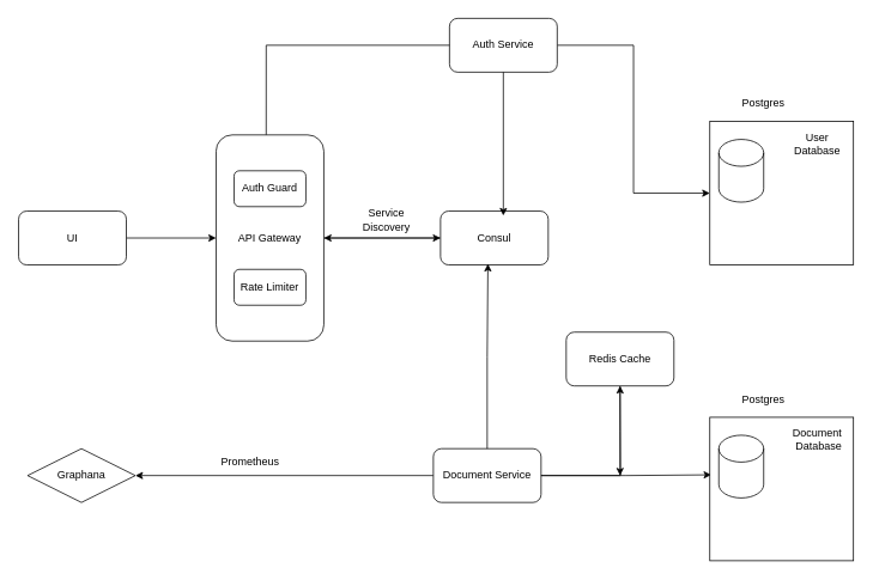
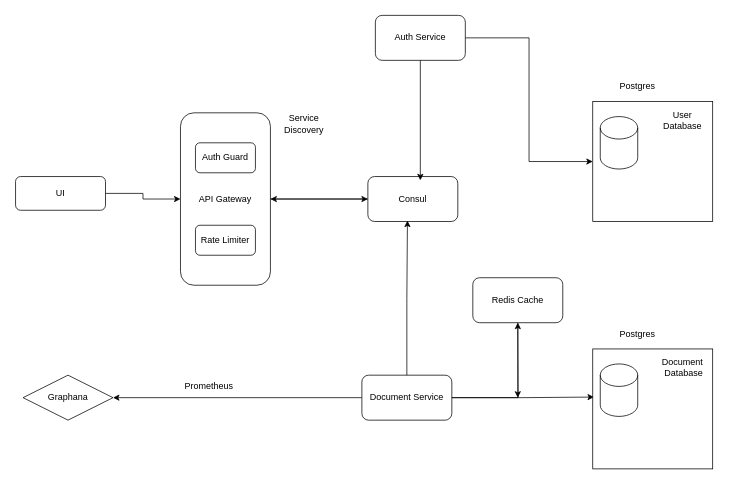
  <mxCell id="0" />
  <mxCell id="1" parent="0" />
  <mxCell id="2" style="edgeStyle=orthogonalEdgeStyle;rounded=0;orthogonalLoop=1;jettySize=auto;html=1;" parent="1" source="3" target="28" edge="1"><mxGeometry relative="1" as="geometry" /></mxCell>
- <mxCell id="3" value="UI" style="rounded=1;whiteSpace=wrap;html=1;" parent="1" vertex="1"><mxGeometry y="235" width="120" height="60" as="geometry" x="20" /></mxCell>
+ <mxCell id="3" value="UI" style="rounded=1;whiteSpace=wrap;html=1;" parent="1" vertex="1"><mxGeometry x="20" y="235" width="120" height="45" as="geometry" /></mxCell>
  <mxCell id="4" style="edgeStyle=orthogonalEdgeStyle;rounded=0;orthogonalLoop=1;jettySize=auto;html=1;entryX=0;entryY=0.5;entryDx=0;entryDy=0;" parent="1" source="28" target="6" edge="1"><mxGeometry relative="1" as="geometry"><mxPoint x="300" y="490" as="targetPoint" /></mxGeometry></mxCell>
  <mxCell id="5" style="edgeStyle=orthogonalEdgeStyle;rounded=0;orthogonalLoop=1;jettySize=auto;html=1;entryX=1;entryY=0.5;entryDx=0;entryDy=0;" parent="1" source="6" target="28" edge="1"><mxGeometry relative="1" as="geometry"><mxPoint x="300" y="390" as="targetPoint" /></mxGeometry></mxCell>
  <mxCell id="6" value="Consul" style="rounded=1;whiteSpace=wrap;html=1;" parent="1" vertex="1"><mxGeometry x="490" y="235" width="120" height="60" as="geometry" /></mxCell>
- <mxCell id="7" value="Service Discovery" style="text;html=1;align=center;verticalAlign=middle;whiteSpace=wrap;rounded=0;" parent="1" vertex="1"><mxGeometry x="400" y="230" width="60" height="30" as="geometry" /></mxCell>
+ <mxCell id="7" value="Service Discovery" style="text;html=1;align=center;verticalAlign=middle;whiteSpace=wrap;rounded=0;" parent="1" vertex="1"><mxGeometry x="375" y="150" width="60" height="30" as="geometry" /></mxCell>
  <mxCell id="8" style="edgeStyle=orthogonalEdgeStyle;rounded=0;orthogonalLoop=1;jettySize=auto;html=1;entryX=0;entryY=0.5;entryDx=0;entryDy=0;" parent="1" source="9" target="23" edge="1"><mxGeometry relative="1" as="geometry" /></mxCell>
  <mxCell id="9" value="Auth Service" style="rounded=1;whiteSpace=wrap;html=1;" parent="1" vertex="1"><mxGeometry x="500" y="20" width="120" height="60" as="geometry" /></mxCell>
  <mxCell id="10" value="" style="edgeStyle=orthogonalEdgeStyle;rounded=0;orthogonalLoop=1;jettySize=auto;html=1;" parent="1" source="12" target="17" edge="1"><mxGeometry relative="1" as="geometry" /></mxCell>
  <mxCell id="11" style="edgeStyle=orthogonalEdgeStyle;rounded=0;orthogonalLoop=1;jettySize=auto;html=1;" parent="1" source="12" edge="1"><mxGeometry relative="1" as="geometry"><mxPoint x="690" y="430" as="targetPoint" /></mxGeometry></mxCell>
  <mxCell id="12" value="Document Service" style="rounded=1;whiteSpace=wrap;html=1;" parent="1" vertex="1"><mxGeometry x="482" y="500" width="120" height="60" as="geometry" /></mxCell>
  <mxCell id="13" style="edgeStyle=orthogonalEdgeStyle;rounded=0;orthogonalLoop=1;jettySize=auto;html=1;entryX=0.01;entryY=0.62;entryDx=0;entryDy=0;entryPerimeter=0;" parent="1" source="12" edge="1"><mxGeometry relative="1" as="geometry"><mxPoint x="791.6" y="529.2" as="targetPoint" /></mxGeometry></mxCell>
- <mxCell id="14" style="edgeStyle=orthogonalEdgeStyle;rounded=0;orthogonalLoop=1;jettySize=auto;html=1;entryX=0.447;entryY=0.027;entryDx=0;entryDy=0;entryPerimeter=0;" parent="1" source="9" target="30" edge="1"><mxGeometry relative="1" as="geometry" /></mxCell>
  <mxCell id="15" style="edgeStyle=orthogonalEdgeStyle;rounded=0;orthogonalLoop=1;jettySize=auto;html=1;entryX=0.44;entryY=0.98;entryDx=0;entryDy=0;entryPerimeter=0;" parent="1" source="12" target="6" edge="1"><mxGeometry relative="1" as="geometry" /></mxCell>
  <mxCell id="16" style="edgeStyle=orthogonalEdgeStyle;rounded=0;orthogonalLoop=1;jettySize=auto;html=1;entryX=0.583;entryY=0.083;entryDx=0;entryDy=0;entryPerimeter=0;" parent="1" source="9" target="6" edge="1"><mxGeometry relative="1" as="geometry" /></mxCell>
  <mxCell id="17" value="Graphana" style="rhombus;whiteSpace=wrap;html=1;" parent="1" vertex="1"><mxGeometry x="30" y="500" width="120" height="60" as="geometry" /></mxCell>
  <mxCell id="18" value="Prometheus&amp;nbsp;" style="text;html=1;align=center;verticalAlign=middle;whiteSpace=wrap;rounded=0;" parent="1" vertex="1"><mxGeometry x="250" y="500" width="60" height="30" as="geometry" /></mxCell>
  <mxCell id="19" style="edgeStyle=orthogonalEdgeStyle;rounded=0;orthogonalLoop=1;jettySize=auto;html=1;" parent="1" source="20" edge="1"><mxGeometry relative="1" as="geometry"><mxPoint x="690" y="530" as="targetPoint" /></mxGeometry></mxCell>
  <mxCell id="20" value="Redis Cache" style="rounded=1;whiteSpace=wrap;html=1;" parent="1" vertex="1"><mxGeometry x="630" y="370" width="120" height="60" as="geometry" /></mxCell>
  <mxCell id="21" value="" style="group" parent="1" vertex="1" connectable="0"><mxGeometry x="790" width="160" height="195" as="geometry" y="100" /></mxCell>
  <mxCell id="22" value="" style="group" parent="21" vertex="1" connectable="0"><mxGeometry y="35" width="160" height="160" as="geometry" /></mxCell>
  <mxCell id="23" value="" style="whiteSpace=wrap;html=1;aspect=fixed;" parent="22" vertex="1"><mxGeometry width="160" height="160" as="geometry" /></mxCell>
  <mxCell id="24" value="" style="shape=cylinder3;whiteSpace=wrap;html=1;boundedLbl=1;backgroundOutline=1;size=15;" parent="22" vertex="1"><mxGeometry x="10" y="20" width="50" height="70" as="geometry" /></mxCell>
  <mxCell id="25" value="User Database" style="text;html=1;align=center;verticalAlign=middle;whiteSpace=wrap;rounded=0;" parent="22" vertex="1"><mxGeometry x="90" y="10" width="60" height="30" as="geometry" /></mxCell>
  <mxCell id="26" value="Postgres" style="text;html=1;align=center;verticalAlign=middle;whiteSpace=wrap;rounded=0;" parent="21" vertex="1"><mxGeometry x="30" width="60" height="30" as="geometry" /></mxCell>
  <mxCell id="27" value="" style="group" parent="1" vertex="1" connectable="0"><mxGeometry x="240" y="150" width="120" height="230" as="geometry" /></mxCell>
  <mxCell id="28" value="API Gateway" style="rounded=1;whiteSpace=wrap;html=1;" parent="27" vertex="1"><mxGeometry width="120" height="230" as="geometry" /></mxCell>
  <mxCell id="29" value="Rate Limiter" style="rounded=1;whiteSpace=wrap;html=1;" parent="27" vertex="1"><mxGeometry x="20" y="150" width="80" height="40" as="geometry" /></mxCell>
  <mxCell id="30" value="Au&lt;span style=&quot;background-color: transparent; color: light-dark(rgb(0, 0, 0), rgb(255, 255, 255));&quot;&gt;th Guard&lt;/span&gt;" style="rounded=1;whiteSpace=wrap;html=1;" parent="27" vertex="1"><mxGeometry x="20" y="40" width="80" height="40" as="geometry" /></mxCell>
  <mxCell id="31" value="" style="group" vertex="1" connectable="0" parent="1"><mxGeometry x="790" y="430" width="160" height="195" as="geometry" /></mxCell>
  <mxCell id="32" value="" style="group" vertex="1" connectable="0" parent="31"><mxGeometry y="35" width="160" height="160" as="geometry" /></mxCell>
  <mxCell id="33" value="" style="whiteSpace=wrap;html=1;aspect=fixed;" vertex="1" parent="32"><mxGeometry width="160" height="160" as="geometry" /></mxCell>
  <mxCell id="34" value="" style="shape=cylinder3;whiteSpace=wrap;html=1;boundedLbl=1;backgroundOutline=1;size=15;" vertex="1" parent="32"><mxGeometry x="10" y="20" width="50" height="70" as="geometry" /></mxCell>
  <mxCell id="35" value="Document&lt;div&gt;&amp;nbsp;Database&lt;/div&gt;" style="text;html=1;align=center;verticalAlign=middle;whiteSpace=wrap;rounded=0;" vertex="1" parent="32"><mxGeometry x="90" y="10" width="60" height="30" as="geometry" /></mxCell>
  <mxCell id="36" value="Postgres" style="text;html=1;align=center;verticalAlign=middle;whiteSpace=wrap;rounded=0;" vertex="1" parent="31"><mxGeometry x="30" width="60" height="30" as="geometry" /></mxCell>
